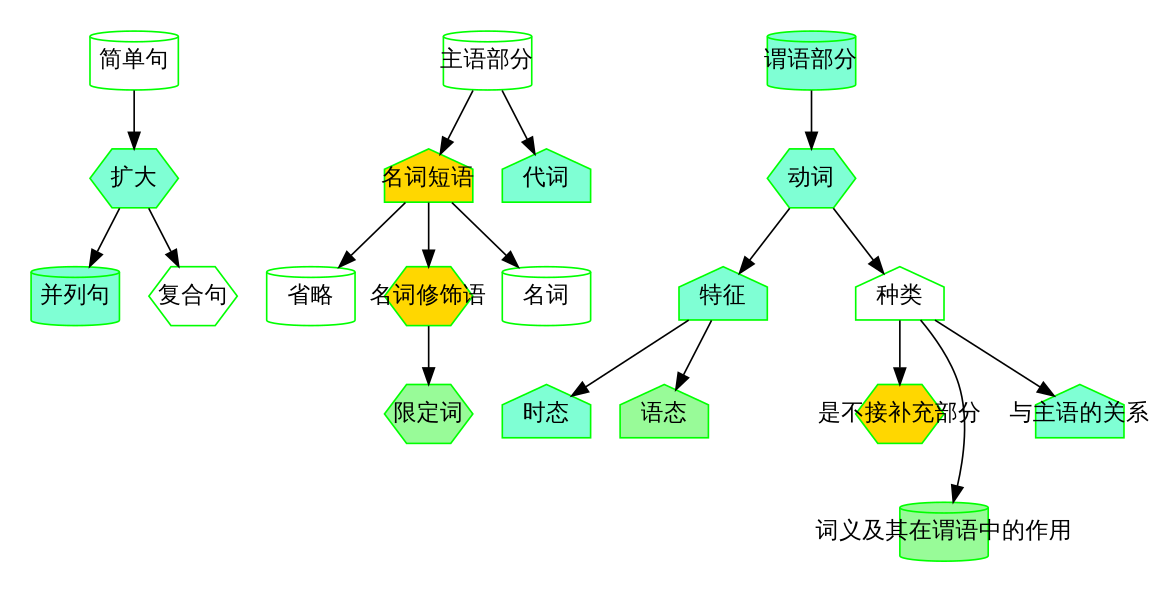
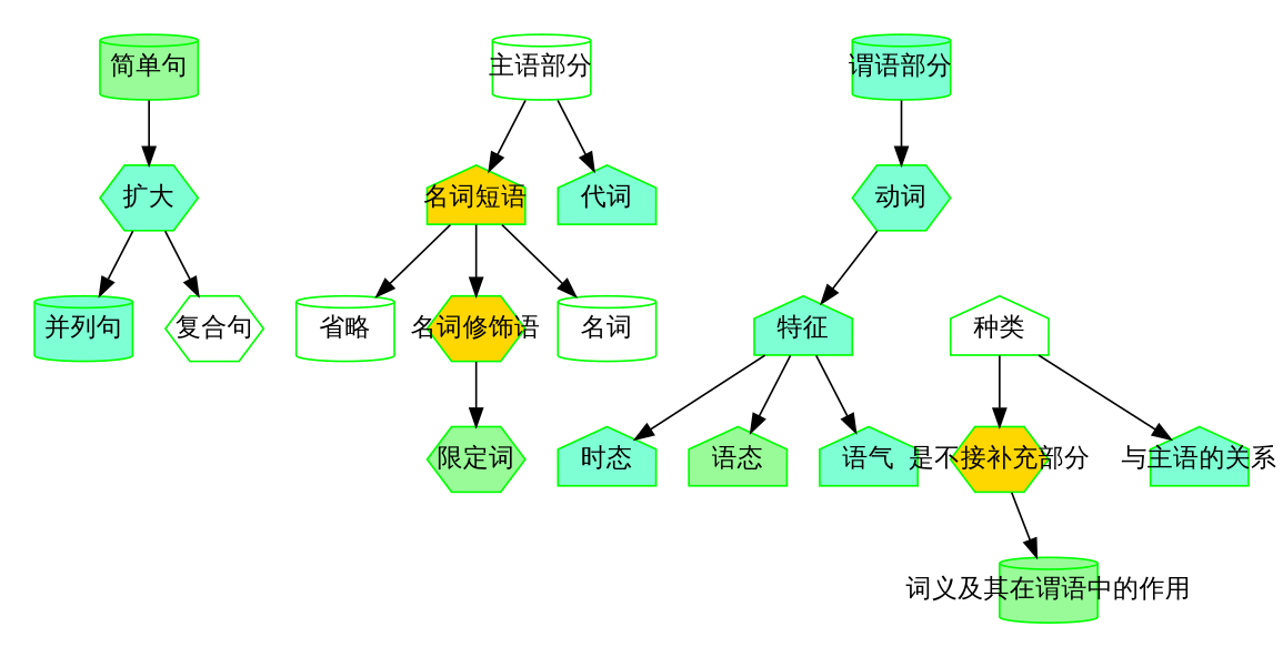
  digraph {
    mindist=12
    node [color=green fillcolor=aquamarine fixedsize=true shape=house style=filled]
-   "简单句" [fillcolor=white shape=cylinder]
+   "简单句" [fillcolor=palegreen shape=cylinder]
    "扩大" [shape=hexagon]
    "主语部分" [fillcolor=white shape=cylinder]
    "名词短语" [fillcolor=gold]
    "代词"
    "谓语部分" [shape=cylinder]
    "动词" [shape=hexagon]
    "并列句" [shape=cylinder]
    "复合句" [fillcolor=white shape=hexagon]
    "省略" [fillcolor=white shape=cylinder]
    "名词修饰语" [fillcolor=gold shape=hexagon]
    "名词" [fillcolor=white shape=cylinder]
    "限定词" [fillcolor=palegreen shape=hexagon]
    "特征"
    "种类" [fillcolor=white]
    "时态"
    "语态" [fillcolor=palegreen]
+   "语气"
    "是不接补充部分" [fillcolor=gold shape=hexagon]
    "词义及其在谓语中的作用" [fillcolor=palegreen shape=cylinder]
    "与主语的关系"
    "简单句" -> "扩大"
    "扩大" -> "并列句"
    "扩大" -> "复合句"
    "主语部分" -> "名词短语"
    "主语部分" -> "代词"
    "名词短语" -> "省略"
    "名词短语" -> "名词修饰语"
    "名词短语" -> "名词"
    "谓语部分" -> "动词"
    "动词" -> "特征"
-   "动词" -> "种类"
    "名词修饰语" -> "限定词"
    "特征" -> "时态"
    "特征" -> "语态"
+   "特征" -> "语气"
    "种类" -> "是不接补充部分"
-   "种类" -> "词义及其在谓语中的作用"
+   "是不接补充部分" -> "词义及其在谓语中的作用"
    "种类" -> "与主语的关系"
  }
